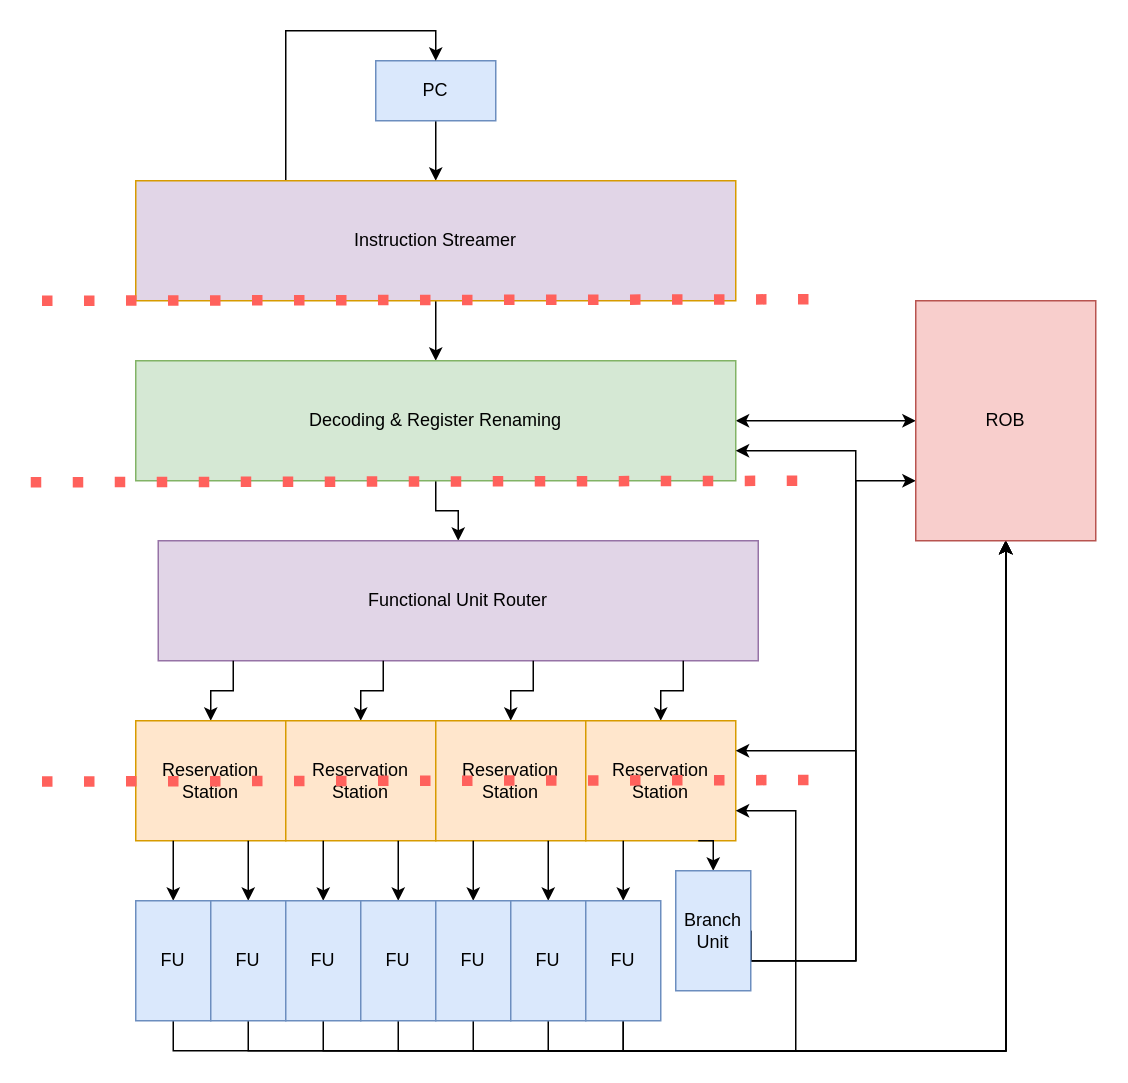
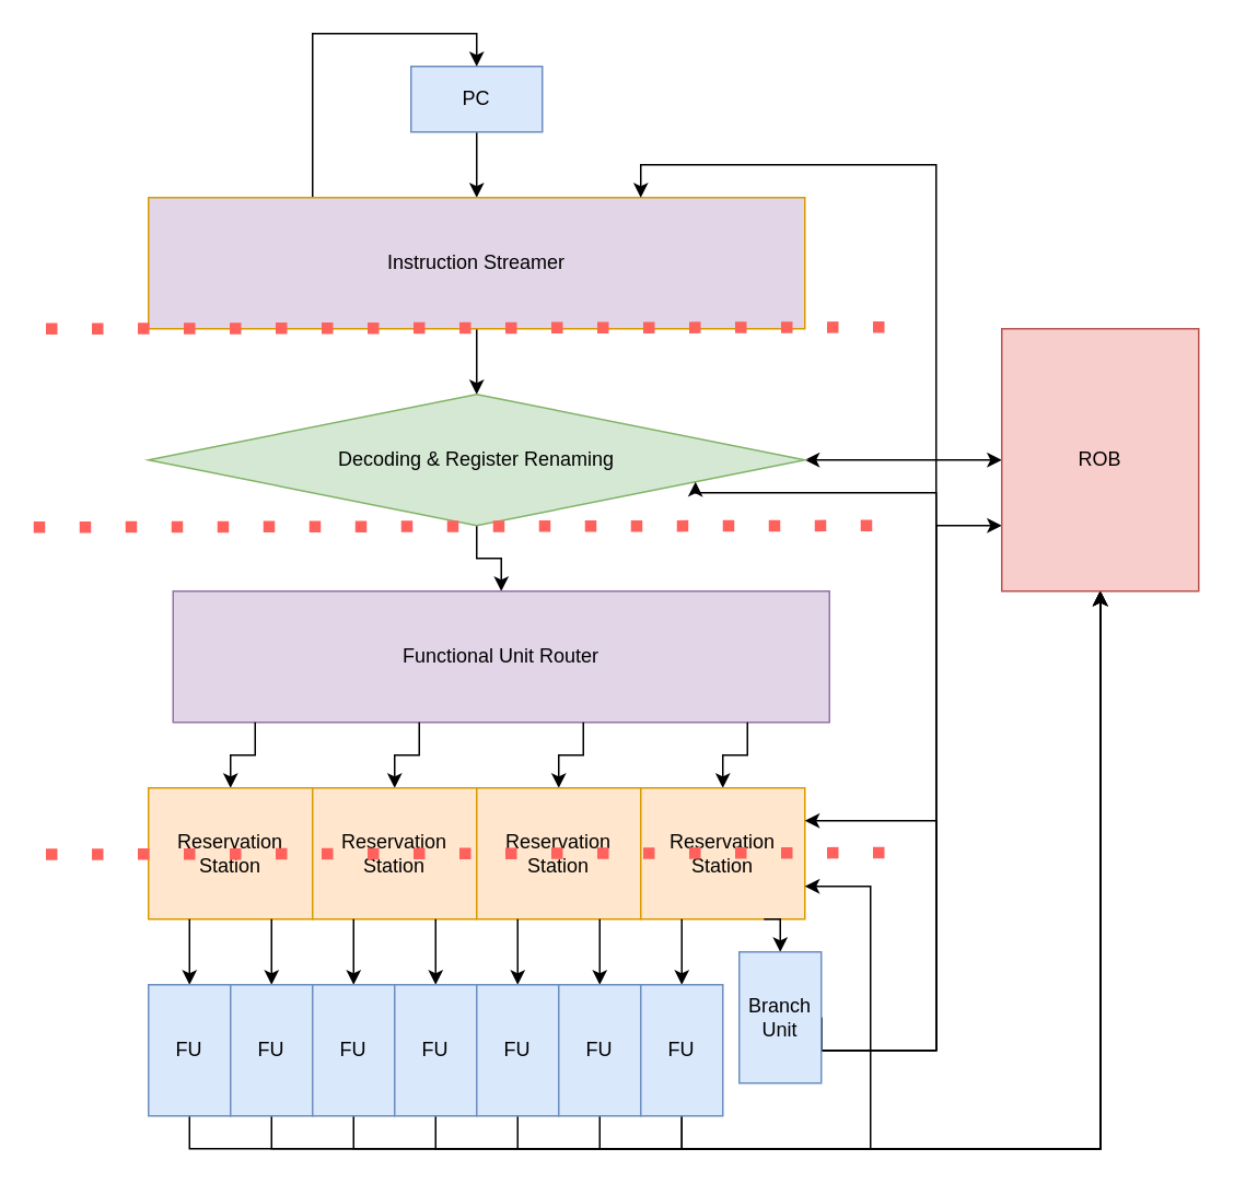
  <mxCell id="0" />
  <mxCell id="1" parent="0" />
  <mxCell id="2" style="edgeStyle=orthogonalEdgeStyle;rounded=0;orthogonalLoop=1;jettySize=auto;html=1;exitX=0.5;exitY=1;exitDx=0;exitDy=0;entryX=0.5;entryY=0;entryDx=0;entryDy=0;" edge="1" parent="1" source="3" target="6"><mxGeometry relative="1" as="geometry" /></mxCell>
  <mxCell id="3" value="PC" style="rounded=0;whiteSpace=wrap;html=1;fillColor=#dae8fc;strokeColor=#6c8ebf;" vertex="1" parent="1"><mxGeometry x="250" y="40" width="80" height="40" as="geometry" /></mxCell>
  <mxCell id="4" style="edgeStyle=orthogonalEdgeStyle;rounded=0;orthogonalLoop=1;jettySize=auto;html=1;exitX=0.25;exitY=0;exitDx=0;exitDy=0;entryX=0.5;entryY=0;entryDx=0;entryDy=0;" edge="1" parent="1" source="6" target="3"><mxGeometry relative="1" as="geometry"><Array as="points"><mxPoint x="190" y="20" /><mxPoint x="290" y="20" /></Array></mxGeometry></mxCell>
  <mxCell id="5" style="edgeStyle=orthogonalEdgeStyle;rounded=0;orthogonalLoop=1;jettySize=auto;html=1;exitX=0.5;exitY=1;exitDx=0;exitDy=0;entryX=0.5;entryY=0;entryDx=0;entryDy=0;" edge="1" parent="1" source="6" target="9"><mxGeometry relative="1" as="geometry" /></mxCell>
  <mxCell id="6" value="Instruction Streamer" style="rounded=0;whiteSpace=wrap;html=1;fillColor=#e1d5e7;strokeColor=#d79b00;" vertex="1" parent="1"><mxGeometry x="90" y="120" width="400" height="80" as="geometry" /></mxCell>
  <mxCell id="7" style="edgeStyle=orthogonalEdgeStyle;rounded=0;orthogonalLoop=1;jettySize=auto;html=1;exitX=0.5;exitY=1;exitDx=0;exitDy=0;entryX=0.5;entryY=0;entryDx=0;entryDy=0;" edge="1" parent="1" source="9" target="10"><mxGeometry relative="1" as="geometry" /></mxCell>
  <mxCell id="8" style="edgeStyle=orthogonalEdgeStyle;rounded=0;orthogonalLoop=1;jettySize=auto;html=1;exitX=1;exitY=0.5;exitDx=0;exitDy=0;entryX=0;entryY=0.5;entryDx=0;entryDy=0;startArrow=classic;startFill=1;" edge="1" parent="1" source="9" target="47"><mxGeometry relative="1" as="geometry" /></mxCell>
- <mxCell id="9" value="Decoding &amp;amp; Register Renaming" style="rounded=0;whiteSpace=wrap;html=1;fillColor=#d5e8d4;strokeColor=#82b366;" vertex="1" parent="1"><mxGeometry x="90" y="240" width="400" height="80" as="geometry" /></mxCell>
+ <mxCell id="9" value="Decoding &amp;amp; Register Renaming" style="rhombus;whiteSpace=wrap;html=1;fillColor=#d5e8d4;strokeColor=#82b366;" vertex="1" parent="1"><mxGeometry x="90" y="240" width="400" height="80" as="geometry" /></mxCell>
  <mxCell id="10" value="Functional Unit Router" style="rounded=0;whiteSpace=wrap;html=1;fillColor=#e1d5e7;strokeColor=#9673a6;" vertex="1" parent="1"><mxGeometry x="105" y="360" width="400" height="80" as="geometry" /></mxCell>
  <mxCell id="11" style="edgeStyle=orthogonalEdgeStyle;rounded=0;orthogonalLoop=1;jettySize=auto;html=1;exitX=0.125;exitY=1;exitDx=0;exitDy=0;entryX=0.5;entryY=0;entryDx=0;entryDy=0;exitPerimeter=0;" edge="1" parent="1" source="10" target="12"><mxGeometry relative="1" as="geometry" /></mxCell>
  <mxCell id="12" value="Reservation&lt;br&gt;Station" style="rounded=0;whiteSpace=wrap;html=1;fillColor=#ffe6cc;strokeColor=#d79b00;" vertex="1" parent="1"><mxGeometry x="90" y="480" width="100" height="80" as="geometry" /></mxCell>
  <mxCell id="13" style="edgeStyle=orthogonalEdgeStyle;rounded=0;orthogonalLoop=1;jettySize=auto;html=1;exitX=0.375;exitY=1;exitDx=0;exitDy=0;entryX=0.5;entryY=0;entryDx=0;entryDy=0;exitPerimeter=0;" edge="1" parent="1" source="10" target="14"><mxGeometry relative="1" as="geometry" /></mxCell>
  <mxCell id="14" value="Reservation&lt;br&gt;Station" style="rounded=0;whiteSpace=wrap;html=1;fillColor=#ffe6cc;strokeColor=#d79b00;" vertex="1" parent="1"><mxGeometry x="190" y="480" width="100" height="80" as="geometry" /></mxCell>
  <mxCell id="15" style="edgeStyle=orthogonalEdgeStyle;rounded=0;orthogonalLoop=1;jettySize=auto;html=1;exitX=0.625;exitY=1;exitDx=0;exitDy=0;entryX=0.5;entryY=0;entryDx=0;entryDy=0;exitPerimeter=0;" edge="1" parent="1" source="10" target="16"><mxGeometry relative="1" as="geometry" /></mxCell>
  <mxCell id="16" value="Reservation&lt;br&gt;Station" style="rounded=0;whiteSpace=wrap;html=1;fillColor=#ffe6cc;strokeColor=#d79b00;" vertex="1" parent="1"><mxGeometry x="290" y="480" width="100" height="80" as="geometry" /></mxCell>
  <mxCell id="17" style="edgeStyle=orthogonalEdgeStyle;rounded=0;orthogonalLoop=1;jettySize=auto;html=1;exitX=0.875;exitY=1;exitDx=0;exitDy=0;entryX=0.5;entryY=0;entryDx=0;entryDy=0;exitPerimeter=0;" edge="1" parent="1" source="10" target="18"><mxGeometry relative="1" as="geometry" /></mxCell>
  <mxCell id="18" value="Reservation&lt;br&gt;Station" style="rounded=0;whiteSpace=wrap;html=1;fillColor=#ffe6cc;strokeColor=#d79b00;" vertex="1" parent="1"><mxGeometry x="390" y="480" width="100" height="80" as="geometry" /></mxCell>
  <mxCell id="19" style="edgeStyle=orthogonalEdgeStyle;rounded=0;orthogonalLoop=1;jettySize=auto;html=1;exitX=0.25;exitY=1;exitDx=0;exitDy=0;entryX=0.5;entryY=0;entryDx=0;entryDy=0;" edge="1" parent="1" source="12" target="21"><mxGeometry relative="1" as="geometry" /></mxCell>
  <mxCell id="20" style="edgeStyle=orthogonalEdgeStyle;rounded=0;orthogonalLoop=1;jettySize=auto;html=1;exitX=0.5;exitY=1;exitDx=0;exitDy=0;entryX=0.5;entryY=1;entryDx=0;entryDy=0;" edge="1" parent="1" source="21" target="47"><mxGeometry relative="1" as="geometry" /></mxCell>
  <mxCell id="21" value="FU" style="rounded=0;whiteSpace=wrap;html=1;fillColor=#dae8fc;strokeColor=#6c8ebf;" vertex="1" parent="1"><mxGeometry x="90" y="600" width="50" height="80" as="geometry" /></mxCell>
  <mxCell id="22" style="edgeStyle=orthogonalEdgeStyle;rounded=0;orthogonalLoop=1;jettySize=auto;html=1;exitX=0.75;exitY=1;exitDx=0;exitDy=0;entryX=0.5;entryY=0;entryDx=0;entryDy=0;" edge="1" parent="1" source="12" target="24"><mxGeometry relative="1" as="geometry" /></mxCell>
  <mxCell id="23" style="edgeStyle=orthogonalEdgeStyle;rounded=0;orthogonalLoop=1;jettySize=auto;html=1;exitX=0.5;exitY=1;exitDx=0;exitDy=0;entryX=0.5;entryY=1;entryDx=0;entryDy=0;" edge="1" parent="1" source="24" target="47"><mxGeometry relative="1" as="geometry" /></mxCell>
  <mxCell id="24" value="FU" style="rounded=0;whiteSpace=wrap;html=1;fillColor=#dae8fc;strokeColor=#6c8ebf;" vertex="1" parent="1"><mxGeometry x="140" y="600" width="50" height="80" as="geometry" /></mxCell>
  <mxCell id="25" style="edgeStyle=orthogonalEdgeStyle;rounded=0;orthogonalLoop=1;jettySize=auto;html=1;exitX=0.25;exitY=1;exitDx=0;exitDy=0;entryX=0.5;entryY=0;entryDx=0;entryDy=0;" edge="1" parent="1" source="14" target="27"><mxGeometry relative="1" as="geometry" /></mxCell>
  <mxCell id="26" style="edgeStyle=orthogonalEdgeStyle;rounded=0;orthogonalLoop=1;jettySize=auto;html=1;exitX=0.5;exitY=1;exitDx=0;exitDy=0;entryX=0.5;entryY=1;entryDx=0;entryDy=0;" edge="1" parent="1" source="27" target="47"><mxGeometry relative="1" as="geometry" /></mxCell>
  <mxCell id="27" value="FU" style="rounded=0;whiteSpace=wrap;html=1;fillColor=#dae8fc;strokeColor=#6c8ebf;" vertex="1" parent="1"><mxGeometry x="190" y="600" width="50" height="80" as="geometry" /></mxCell>
  <mxCell id="28" style="edgeStyle=orthogonalEdgeStyle;rounded=0;orthogonalLoop=1;jettySize=auto;html=1;exitX=0.75;exitY=1;exitDx=0;exitDy=0;entryX=0.5;entryY=0;entryDx=0;entryDy=0;" edge="1" parent="1" source="14" target="30"><mxGeometry relative="1" as="geometry" /></mxCell>
  <mxCell id="29" style="edgeStyle=orthogonalEdgeStyle;rounded=0;orthogonalLoop=1;jettySize=auto;html=1;exitX=0.5;exitY=1;exitDx=0;exitDy=0;entryX=0.5;entryY=1;entryDx=0;entryDy=0;" edge="1" parent="1" source="30" target="47"><mxGeometry relative="1" as="geometry" /></mxCell>
  <mxCell id="30" value="FU" style="rounded=0;whiteSpace=wrap;html=1;fillColor=#dae8fc;strokeColor=#6c8ebf;" vertex="1" parent="1"><mxGeometry x="240" y="600" width="50" height="80" as="geometry" /></mxCell>
  <mxCell id="31" style="edgeStyle=orthogonalEdgeStyle;rounded=0;orthogonalLoop=1;jettySize=auto;html=1;exitX=0.25;exitY=1;exitDx=0;exitDy=0;entryX=0.5;entryY=0;entryDx=0;entryDy=0;" edge="1" parent="1" source="16" target="33"><mxGeometry relative="1" as="geometry" /></mxCell>
  <mxCell id="32" style="edgeStyle=orthogonalEdgeStyle;rounded=0;orthogonalLoop=1;jettySize=auto;html=1;exitX=0.5;exitY=1;exitDx=0;exitDy=0;entryX=0.5;entryY=1;entryDx=0;entryDy=0;" edge="1" parent="1" source="33" target="47"><mxGeometry relative="1" as="geometry" /></mxCell>
  <mxCell id="33" value="FU" style="rounded=0;whiteSpace=wrap;html=1;fillColor=#dae8fc;strokeColor=#6c8ebf;" vertex="1" parent="1"><mxGeometry x="290" y="600" width="50" height="80" as="geometry" /></mxCell>
  <mxCell id="34" style="edgeStyle=orthogonalEdgeStyle;rounded=0;orthogonalLoop=1;jettySize=auto;html=1;exitX=0.75;exitY=1;exitDx=0;exitDy=0;entryX=0.5;entryY=0;entryDx=0;entryDy=0;" edge="1" parent="1" source="16" target="36"><mxGeometry relative="1" as="geometry" /></mxCell>
  <mxCell id="35" style="edgeStyle=orthogonalEdgeStyle;rounded=0;orthogonalLoop=1;jettySize=auto;html=1;exitX=0.5;exitY=1;exitDx=0;exitDy=0;entryX=0.5;entryY=1;entryDx=0;entryDy=0;" edge="1" parent="1" source="36" target="47"><mxGeometry relative="1" as="geometry" /></mxCell>
  <mxCell id="36" value="FU" style="rounded=0;whiteSpace=wrap;html=1;fillColor=#dae8fc;strokeColor=#6c8ebf;" vertex="1" parent="1"><mxGeometry x="340" y="600" width="50" height="80" as="geometry" /></mxCell>
  <mxCell id="37" style="edgeStyle=orthogonalEdgeStyle;rounded=0;orthogonalLoop=1;jettySize=auto;html=1;exitX=0.25;exitY=1;exitDx=0;exitDy=0;entryX=0.5;entryY=0;entryDx=0;entryDy=0;" edge="1" parent="1" source="18" target="40"><mxGeometry relative="1" as="geometry" /></mxCell>
  <mxCell id="38" style="edgeStyle=orthogonalEdgeStyle;rounded=0;orthogonalLoop=1;jettySize=auto;html=1;exitX=0.5;exitY=1;exitDx=0;exitDy=0;entryX=0.5;entryY=1;entryDx=0;entryDy=0;" edge="1" parent="1" source="40" target="47"><mxGeometry relative="1" as="geometry" /></mxCell>
  <mxCell id="39" style="edgeStyle=orthogonalEdgeStyle;rounded=0;orthogonalLoop=1;jettySize=auto;html=1;exitX=0.5;exitY=1;exitDx=0;exitDy=0;entryX=1;entryY=0.75;entryDx=0;entryDy=0;startArrow=none;startFill=0;" edge="1" parent="1" source="40" target="18"><mxGeometry relative="1" as="geometry"><Array as="points"><mxPoint x="415" y="700" /><mxPoint x="530" y="700" /><mxPoint x="530" y="540" /></Array></mxGeometry></mxCell>
  <mxCell id="40" value="FU" style="rounded=0;whiteSpace=wrap;html=1;fillColor=#dae8fc;strokeColor=#6c8ebf;" vertex="1" parent="1"><mxGeometry x="390" y="600" width="50" height="80" as="geometry" /></mxCell>
  <mxCell id="41" style="edgeStyle=orthogonalEdgeStyle;rounded=0;orthogonalLoop=1;jettySize=auto;html=1;exitX=0.75;exitY=1;exitDx=0;exitDy=0;entryX=0.5;entryY=0;entryDx=0;entryDy=0;" edge="1" parent="1" source="18" target="46"><mxGeometry relative="1" as="geometry" /></mxCell>
  <mxCell id="42" style="edgeStyle=orthogonalEdgeStyle;rounded=0;orthogonalLoop=1;jettySize=auto;html=1;exitX=1;exitY=0.5;exitDx=0;exitDy=0;entryX=1;entryY=0.25;entryDx=0;entryDy=0;startArrow=none;startFill=0;" edge="1" parent="1" source="46" target="18"><mxGeometry relative="1" as="geometry"><Array as="points"><mxPoint x="570" y="640" /><mxPoint x="570" y="500" /></Array></mxGeometry></mxCell>
  <mxCell id="43" style="edgeStyle=orthogonalEdgeStyle;rounded=0;orthogonalLoop=1;jettySize=auto;html=1;exitX=1;exitY=0.5;exitDx=0;exitDy=0;entryX=1;entryY=0.75;entryDx=0;entryDy=0;startArrow=none;startFill=0;" edge="1" parent="1" source="46" target="9"><mxGeometry relative="1" as="geometry"><Array as="points"><mxPoint x="570" y="640" /><mxPoint x="570" y="300" /></Array></mxGeometry></mxCell>
+ <mxCell id="44" style="edgeStyle=orthogonalEdgeStyle;rounded=0;orthogonalLoop=1;jettySize=auto;html=1;exitX=1;exitY=0.5;exitDx=0;exitDy=0;entryX=0.75;entryY=0;entryDx=0;entryDy=0;startArrow=none;startFill=0;" edge="1" parent="1" source="46" target="6"><mxGeometry relative="1" as="geometry"><Array as="points"><mxPoint x="570" y="640" /><mxPoint x="570" y="100" /><mxPoint x="390" y="100" /></Array></mxGeometry></mxCell>
  <mxCell id="45" style="edgeStyle=orthogonalEdgeStyle;rounded=0;orthogonalLoop=1;jettySize=auto;html=1;exitX=1;exitY=0.5;exitDx=0;exitDy=0;entryX=0;entryY=0.75;entryDx=0;entryDy=0;startArrow=none;startFill=0;" edge="1" parent="1" source="46" target="47"><mxGeometry relative="1" as="geometry"><Array as="points"><mxPoint x="570" y="640" /><mxPoint x="570" y="320" /></Array></mxGeometry></mxCell>
  <mxCell id="46" value="Branch&lt;br&gt;Unit" style="rounded=0;whiteSpace=wrap;html=1;fillColor=#dae8fc;strokeColor=#6c8ebf;" vertex="1" parent="1"><mxGeometry x="450" y="580" width="50" height="80" as="geometry" /></mxCell>
  <mxCell id="47" value="ROB" style="rounded=0;whiteSpace=wrap;html=1;fillColor=#f8cecc;strokeColor=#b85450;" vertex="1" parent="1"><mxGeometry x="610" y="200" width="120" height="160" as="geometry" /></mxCell>
  <mxCell id="48" value="" style="endArrow=none;dashed=1;html=1;dashPattern=1 3;strokeWidth=7;rounded=0;fillColor=#f8cecc;strokeColor=#FF615C;" edge="1" parent="1"><mxGeometry width="50" height="50" relative="1" as="geometry"><mxPoint x="27.5" y="200" as="sourcePoint" /><mxPoint x="552.5" y="199" as="targetPoint" /></mxGeometry></mxCell>
  <mxCell id="49" value="" style="endArrow=none;dashed=1;html=1;dashPattern=1 3;strokeWidth=7;rounded=0;fillColor=#f8cecc;strokeColor=#FF615C;" edge="1" parent="1"><mxGeometry width="50" height="50" relative="1" as="geometry"><mxPoint x="20" y="321" as="sourcePoint" /><mxPoint x="545" y="320" as="targetPoint" /></mxGeometry></mxCell>
  <mxCell id="50" value="" style="endArrow=none;dashed=1;html=1;dashPattern=1 3;strokeWidth=7;rounded=0;fillColor=#f8cecc;strokeColor=#FF615C;" edge="1" parent="1"><mxGeometry width="50" height="50" relative="1" as="geometry"><mxPoint x="27.5" y="520.5" as="sourcePoint" /><mxPoint x="552.5" y="519.5" as="targetPoint" /></mxGeometry></mxCell>
